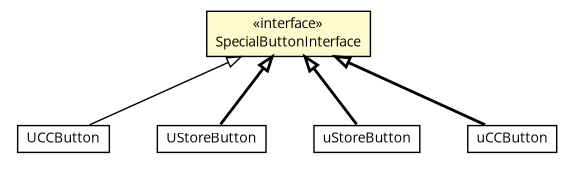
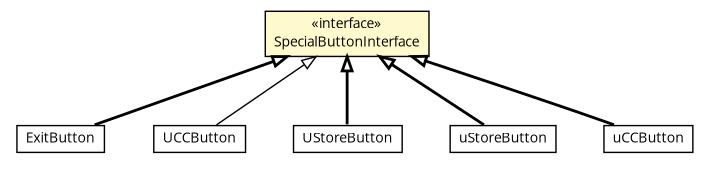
  digraph {
    fontname="Open Sans"
    nodesep=0.25
    ranksep=0.5
    node [fontcolor=black fontname="Open Sans" fontsize=10.0 shape=plaintext]
    edge [arrowtail=empty dir=back fontname="Open Sans" fontsize=10 headport=p labelfontname=Helvetica labelfontsize=10 style=bold tailport=p]
+   n1 [label=<<table title="org.universAAL.ui.handler.gui.swing.model.special.ExitButton" border="0" cellborder="1" cellspacing="0" cellpadding="2" port="p" href="./ExitButton.html"> 		<tr><td><table border="0" cellspacing="0" cellpadding="1"> <tr><td align="center" balign="center"> ExitButton </td></tr> 		</table></td></tr> 		</table>>]
    n2 [label=<<table title="org.universAAL.ui.handler.gui.swing.model.special.SpecialButtonInterface" border="0" cellborder="1" cellspacing="0" cellpadding="2" port="p" bgcolor="lemonChiffon" href="./SpecialButtonInterface.html"> 		<tr><td><table border="0" cellspacing="0" cellpadding="1"> <tr><td align="center" balign="center"> &#171;interface&#187; </td></tr> <tr><td align="center" balign="center"> SpecialButtonInterface </td></tr> 		</table></td></tr> 		</table>>]
    n3 [label=<<table title="org.universAAL.ui.gui.swing.bluesteelLAF.specialButtons.UCCButton" border="0" cellborder="1" cellspacing="0" cellpadding="2" port="p" href="../../../../../gui/swing/bluesteelLAF/specialButtons/UCCButton.html"> 		<tr><td><table border="0" cellspacing="0" cellpadding="1"> <tr><td align="center" balign="center"> UCCButton </td></tr> 		</table></td></tr> 		</table>>]
    n4 [label=<<table title="org.universAAL.ui.gui.swing.bluesteelLAF.specialButtons.UStoreButton" border="0" cellborder="1" cellspacing="0" cellpadding="2" port="p" href="../../../../../gui/swing/bluesteelLAF/specialButtons/UStoreButton.html"> 		<tr><td><table border="0" cellspacing="0" cellpadding="1"> <tr><td align="center" balign="center"> UStoreButton </td></tr> 		</table></td></tr> 		</table>>]
    n5 [label=<<table title="org.universAAL.ui.handler.gui.swing.classic.specialButtons.uStoreButton" border="0" cellborder="1" cellspacing="0" cellpadding="2" port="p" href="../../classic/specialButtons/uStoreButton.html"> 		<tr><td><table border="0" cellspacing="0" cellpadding="1"> <tr><td align="center" balign="center"> uStoreButton </td></tr> 		</table></td></tr> 		</table>>]
    n6 [label=<<table title="org.universAAL.ui.handler.gui.swing.classic.specialButtons.uCCButton" border="0" cellborder="1" cellspacing="0" cellpadding="2" port="p" href="../../classic/specialButtons/uCCButton.html"> 		<tr><td><table border="0" cellspacing="0" cellpadding="1"> <tr><td align="center" balign="center"> uCCButton </td></tr> 		</table></td></tr> 		</table>>]
+   n2 -> n1
    n2 -> n3 [style=solid]
    n2 -> n4
    n2 -> n5
    n2 -> n6
  }
